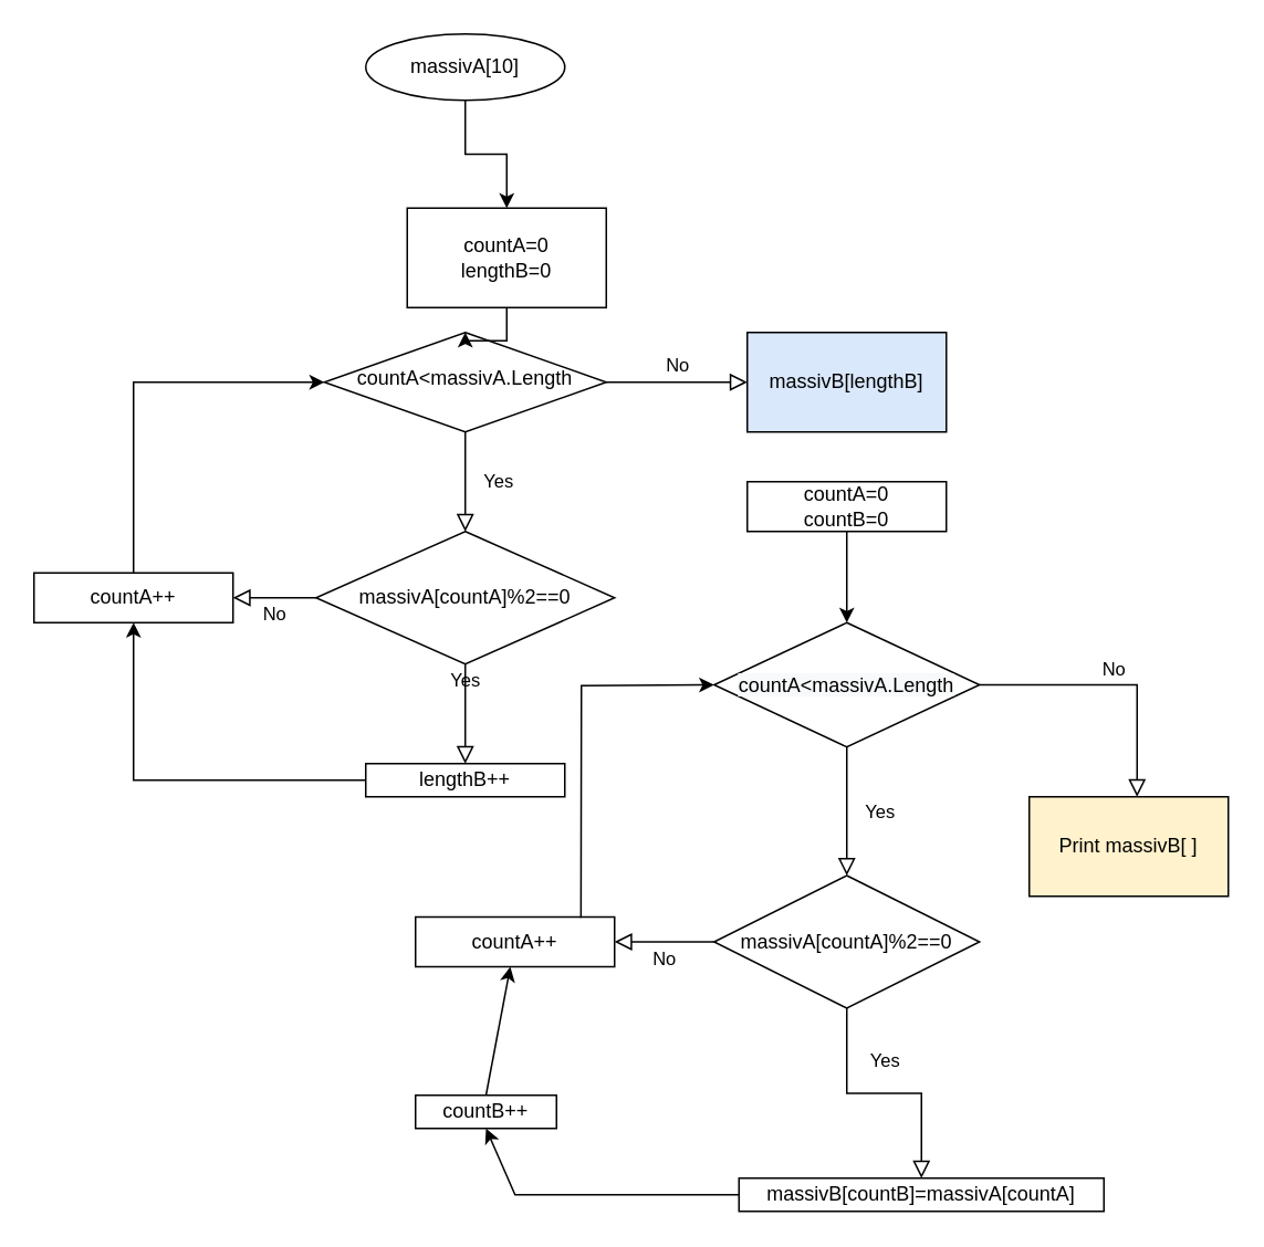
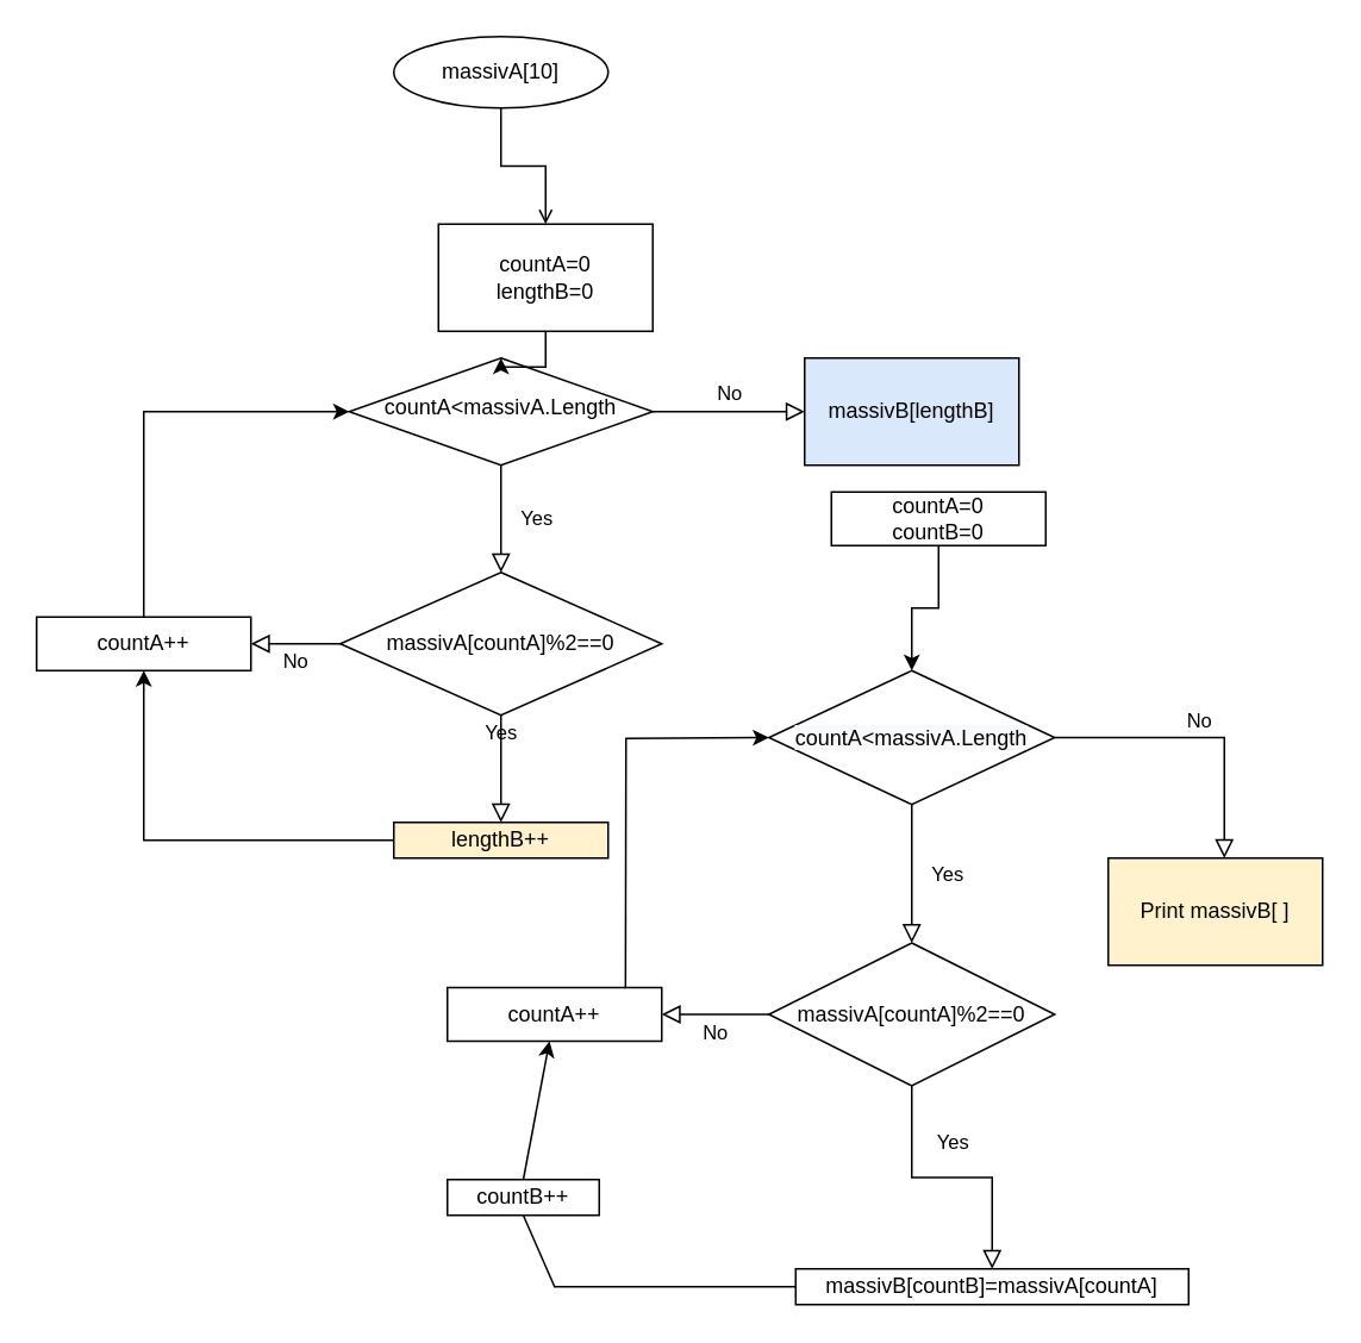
  <mxCell id="0" />
  <mxCell id="1" parent="0" />
- <mxCell id="2" value="" style="edgeStyle=orthogonalEdgeStyle;rounded=0;orthogonalLoop=1;jettySize=auto;html=1;" edge="1" parent="1" source="3" target="8"><mxGeometry relative="1" as="geometry" /></mxCell>
+ <mxCell id="2" value="" style="edgeStyle=orthogonalEdgeStyle;rounded=0;orthogonalLoop=1;jettySize=auto;html=1;endArrow=open;" edge="1" parent="1" source="3" target="8"><mxGeometry relative="1" as="geometry" /></mxCell>
  <mxCell id="3" value="massivA[10]" style="ellipse;whiteSpace=wrap;html=1;fontSize=12;glass=0;strokeWidth=1;shadow=0;" vertex="1" parent="1"><mxGeometry x="220" y="20" width="120" height="40" as="geometry" /></mxCell>
  <mxCell id="4" value="Yes" style="rounded=0;html=1;jettySize=auto;orthogonalLoop=1;fontSize=11;endArrow=block;endFill=0;endSize=8;strokeWidth=1;shadow=0;labelBackgroundColor=none;edgeStyle=orthogonalEdgeStyle;" edge="1" parent="1" source="6"><mxGeometry y="20" relative="1" as="geometry"><mxPoint as="offset" /><mxPoint x="280" y="320" as="targetPoint" /><Array as="points"><mxPoint x="280" y="280" /></Array></mxGeometry></mxCell>
  <mxCell id="5" value="No" style="edgeStyle=orthogonalEdgeStyle;rounded=0;html=1;jettySize=auto;orthogonalLoop=1;fontSize=11;endArrow=block;endFill=0;endSize=8;strokeWidth=1;shadow=0;labelBackgroundColor=none;" edge="1" parent="1" source="6"><mxGeometry y="10" relative="1" as="geometry"><mxPoint as="offset" /><mxPoint x="450" y="230" as="targetPoint" /><Array as="points"><mxPoint x="440" y="230" /></Array></mxGeometry></mxCell>
  <mxCell id="6" value="countA&amp;lt;massivA.Length" style="rhombus;whiteSpace=wrap;html=1;shadow=0;fontFamily=Helvetica;fontSize=12;align=center;strokeWidth=1;spacing=6;spacingTop=-4;" vertex="1" parent="1"><mxGeometry x="195" y="200" width="170" height="60" as="geometry" /></mxCell>
  <mxCell id="7" value="" style="edgeStyle=orthogonalEdgeStyle;rounded=0;orthogonalLoop=1;jettySize=auto;html=1;" edge="1" parent="1" source="8" target="6"><mxGeometry relative="1" as="geometry" /></mxCell>
  <mxCell id="8" value="countA=0&lt;br&gt;lengthB=0" style="rounded=0;whiteSpace=wrap;html=1;" vertex="1" parent="1"><mxGeometry x="245" y="125" width="120" height="60" as="geometry" /></mxCell>
  <mxCell id="9" value="massivA[countA]%2==0" style="rhombus;whiteSpace=wrap;html=1;" vertex="1" parent="1"><mxGeometry x="190" y="320" width="180" height="80" as="geometry" /></mxCell>
  <mxCell id="10" value="" style="edgeStyle=orthogonalEdgeStyle;rounded=0;orthogonalLoop=1;jettySize=auto;html=1;entryX=0.5;entryY=1;entryDx=0;entryDy=0;" edge="1" parent="1" source="11" target="14"><mxGeometry relative="1" as="geometry"><mxPoint x="80" y="490" as="targetPoint" /></mxGeometry></mxCell>
- <mxCell id="11" value="lengthB++" style="whiteSpace=wrap;html=1;" vertex="1" parent="1"><mxGeometry x="220" y="460" width="120" height="20" as="geometry" /></mxCell>
+ <mxCell id="11" value="lengthB++" style="whiteSpace=wrap;html=1;fillColor=#fff2cc;" vertex="1" parent="1"><mxGeometry x="220" y="460" width="120" height="20" as="geometry" /></mxCell>
  <mxCell id="12" value="Yes" style="rounded=0;html=1;jettySize=auto;orthogonalLoop=1;fontSize=11;endArrow=block;endFill=0;endSize=8;strokeWidth=1;shadow=0;labelBackgroundColor=none;edgeStyle=orthogonalEdgeStyle;exitX=0.5;exitY=1;exitDx=0;exitDy=0;" edge="1" parent="1" source="9"><mxGeometry y="20" relative="1" as="geometry"><mxPoint as="offset" /><mxPoint x="280" y="430" as="sourcePoint" /><mxPoint x="280" y="460" as="targetPoint" /><Array as="points" /></mxGeometry></mxCell>
  <mxCell id="13" style="edgeStyle=orthogonalEdgeStyle;rounded=0;orthogonalLoop=1;jettySize=auto;html=1;exitX=0.5;exitY=1;exitDx=0;exitDy=0;" edge="1" parent="1" source="11" target="11"><mxGeometry relative="1" as="geometry" /></mxCell>
  <mxCell id="14" value="countA++" style="whiteSpace=wrap;html=1;" vertex="1" parent="1"><mxGeometry x="20" y="345" width="120" height="30" as="geometry" /></mxCell>
  <mxCell id="15" value="" style="endArrow=classic;html=1;rounded=0;entryX=0;entryY=0.5;entryDx=0;entryDy=0;exitX=0.5;exitY=0;exitDx=0;exitDy=0;" edge="1" parent="1" source="14" target="6"><mxGeometry width="50" height="50" relative="1" as="geometry"><mxPoint x="80" y="330" as="sourcePoint" /><mxPoint x="190" y="230" as="targetPoint" /><Array as="points"><mxPoint x="80" y="230" /></Array></mxGeometry></mxCell>
  <mxCell id="16" value="massivB[lengthB]" style="rounded=0;whiteSpace=wrap;html=1;fillColor=#dae8fc;" vertex="1" parent="1"><mxGeometry x="450" y="200" width="120" height="60" as="geometry" /></mxCell>
  <mxCell id="17" value="" style="edgeStyle=orthogonalEdgeStyle;rounded=0;orthogonalLoop=1;jettySize=auto;html=1;" edge="1" parent="1" source="18" target="19"><mxGeometry relative="1" as="geometry" /></mxCell>
- <mxCell id="18" value="countA=0&lt;br&gt;countB=0" style="rounded=0;whiteSpace=wrap;html=1;" vertex="1" parent="1"><mxGeometry x="450" y="290" width="120" height="30" as="geometry" /></mxCell>
+ <mxCell id="18" value="countA=0&lt;br&gt;countB=0" style="rounded=0;whiteSpace=wrap;html=1;" vertex="1" parent="1"><mxGeometry x="465" y="275" width="120" height="30" as="geometry" /></mxCell>
  <mxCell id="19" value="&#10;&#10;&lt;span style=&quot;color: rgb(0, 0, 0); font-family: helvetica; font-size: 12px; font-style: normal; font-weight: 400; letter-spacing: normal; text-align: center; text-indent: 0px; text-transform: none; word-spacing: 0px; background-color: rgb(248, 249, 250); display: inline; float: none;&quot;&gt;countA&amp;lt;massivA.Length&lt;/span&gt;&#10;&#10;" style="rhombus;whiteSpace=wrap;html=1;rounded=0;" vertex="1" parent="1"><mxGeometry x="430" y="375" width="160" height="75" as="geometry" /></mxCell>
  <mxCell id="20" value="No" style="edgeStyle=orthogonalEdgeStyle;rounded=0;html=1;jettySize=auto;orthogonalLoop=1;fontSize=11;endArrow=block;endFill=0;endSize=8;strokeWidth=1;shadow=0;labelBackgroundColor=none;exitX=0;exitY=0.5;exitDx=0;exitDy=0;" edge="1" parent="1" source="9"><mxGeometry y="10" relative="1" as="geometry"><mxPoint as="offset" /><mxPoint x="375" y="240" as="sourcePoint" /><mxPoint x="140" y="360" as="targetPoint" /><Array as="points"><mxPoint x="150" y="360" /><mxPoint x="150" y="360" /></Array></mxGeometry></mxCell>
  <mxCell id="21" value="&lt;span&gt;massivA[countA]%2==0&lt;/span&gt;" style="rhombus;whiteSpace=wrap;html=1;rounded=0;" vertex="1" parent="1"><mxGeometry x="430" y="527.5" width="160" height="80" as="geometry" /></mxCell>
  <mxCell id="22" value="No" style="edgeStyle=orthogonalEdgeStyle;rounded=0;html=1;jettySize=auto;orthogonalLoop=1;fontSize=11;endArrow=block;endFill=0;endSize=8;strokeWidth=1;shadow=0;labelBackgroundColor=none;exitX=1;exitY=0.5;exitDx=0;exitDy=0;" edge="1" parent="1" source="19"><mxGeometry y="10" relative="1" as="geometry"><mxPoint as="offset" /><mxPoint x="610" y="412.08" as="sourcePoint" /><mxPoint x="685" y="480" as="targetPoint" /><Array as="points"><mxPoint x="685" y="413" /></Array></mxGeometry></mxCell>
  <mxCell id="23" value="Print massivB[ ]" style="rounded=0;whiteSpace=wrap;html=1;fillColor=#fff2cc;" vertex="1" parent="1"><mxGeometry x="620" y="480" width="120" height="60" as="geometry" /></mxCell>
  <mxCell id="24" value="Yes" style="rounded=0;html=1;jettySize=auto;orthogonalLoop=1;fontSize=11;endArrow=block;endFill=0;endSize=8;strokeWidth=1;shadow=0;labelBackgroundColor=none;edgeStyle=orthogonalEdgeStyle;exitX=0.5;exitY=1;exitDx=0;exitDy=0;entryX=0.5;entryY=0;entryDx=0;entryDy=0;" edge="1" parent="1" source="19" target="21"><mxGeometry y="20" relative="1" as="geometry"><mxPoint as="offset" /><mxPoint x="290" y="410" as="sourcePoint" /><mxPoint x="290" y="470" as="targetPoint" /><Array as="points" /></mxGeometry></mxCell>
  <mxCell id="25" value="Yes" style="rounded=0;html=1;jettySize=auto;orthogonalLoop=1;fontSize=11;endArrow=block;endFill=0;endSize=8;strokeWidth=1;shadow=0;labelBackgroundColor=none;edgeStyle=orthogonalEdgeStyle;exitX=0.5;exitY=1;exitDx=0;exitDy=0;entryX=0.5;entryY=0;entryDx=0;entryDy=0;" edge="1" parent="1" source="21" target="30"><mxGeometry y="20" relative="1" as="geometry"><mxPoint as="offset" /><mxPoint x="520" y="460" as="sourcePoint" /><mxPoint x="510" y="660" as="targetPoint" /><Array as="points" /></mxGeometry></mxCell>
  <mxCell id="26" value="countB++" style="whiteSpace=wrap;html=1;" vertex="1" parent="1"><mxGeometry x="250" y="660" width="85" height="20" as="geometry" /></mxCell>
  <mxCell id="27" value="countA++" style="whiteSpace=wrap;html=1;" vertex="1" parent="1"><mxGeometry x="250" y="552.5" width="120" height="30" as="geometry" /></mxCell>
  <mxCell id="28" value="No" style="edgeStyle=orthogonalEdgeStyle;rounded=0;html=1;jettySize=auto;orthogonalLoop=1;fontSize=11;endArrow=block;endFill=0;endSize=8;strokeWidth=1;shadow=0;labelBackgroundColor=none;exitX=0;exitY=0.5;exitDx=0;exitDy=0;entryX=1;entryY=0.5;entryDx=0;entryDy=0;" edge="1" parent="1" source="21" target="27"><mxGeometry y="10" relative="1" as="geometry"><mxPoint as="offset" /><mxPoint x="400" y="590" as="sourcePoint" /><mxPoint x="390" y="540" as="targetPoint" /><Array as="points" /></mxGeometry></mxCell>
  <mxCell id="29" value="" style="endArrow=classic;html=1;rounded=0;entryX=0;entryY=0.5;entryDx=0;entryDy=0;exitX=0.831;exitY=0.017;exitDx=0;exitDy=0;exitPerimeter=0;" edge="1" parent="1" source="27" target="19"><mxGeometry width="50" height="50" relative="1" as="geometry"><mxPoint x="350" y="550" as="sourcePoint" /><mxPoint x="350" y="410" as="targetPoint" /><Array as="points"><mxPoint x="350" y="413" /></Array></mxGeometry></mxCell>
  <mxCell id="30" value="&lt;span&gt;massivB[countB]=&lt;/span&gt;massivA[countA]" style="whiteSpace=wrap;html=1;" vertex="1" parent="1"><mxGeometry x="445" y="710" width="220" height="20" as="geometry" /></mxCell>
- <mxCell id="31" value="" style="endArrow=classic;html=1;rounded=0;exitX=0;exitY=0.5;exitDx=0;exitDy=0;entryX=0.5;entryY=1;entryDx=0;entryDy=0;" edge="1" parent="1" source="30" target="26"><mxGeometry width="50" height="50" relative="1" as="geometry"><mxPoint x="440" y="620" as="sourcePoint" /><mxPoint x="300" y="680" as="targetPoint" /><Array as="points"><mxPoint x="310" y="720" /></Array></mxGeometry></mxCell>
+ <mxCell id="31" value="" style="endArrow=none;html=1;rounded=0;exitX=0;exitY=0.5;exitDx=0;exitDy=0;entryX=0.5;entryY=1;entryDx=0;entryDy=0;" edge="1" parent="1" source="30" target="26"><mxGeometry width="50" height="50" relative="1" as="geometry"><mxPoint x="440" y="620" as="sourcePoint" /><mxPoint x="300" y="680" as="targetPoint" /><Array as="points"><mxPoint x="310" y="720" /></Array></mxGeometry></mxCell>
  <mxCell id="32" value="" style="endArrow=classic;html=1;rounded=0;exitX=0.5;exitY=0;exitDx=0;exitDy=0;" edge="1" parent="1" source="26" target="27"><mxGeometry width="50" height="50" relative="1" as="geometry"><mxPoint x="410" y="540" as="sourcePoint" /><mxPoint x="460" y="490" as="targetPoint" /></mxGeometry></mxCell>
